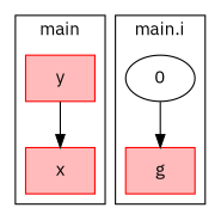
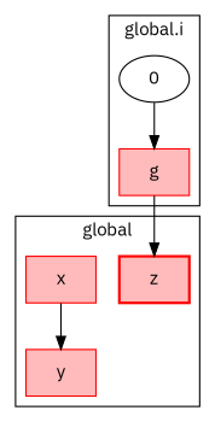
  digraph {
    fontname="IBM Plex Sans"
    node [color="#FF0000" fillcolor="#FFBBBB" fontname="IBM Plex Sans" shape=box style=filled]
    edge [fontname="IBM Plex Sans"]
+   n1 [label=<z> style="filled,bold"]
    n2 [label=<x>]
    n3 [label=<y>]
    n4 [label=<g>]
    n5 [label=<0> shape=ellipse color="" fillcolor="" style=""]
    subgraph cluster_1 {
-     label=main
+     label=global
+     n1
      n2
      n3
    }
    subgraph cluster_2 {
-     label="main.i"
+     label="global.i"
      n4
      n5
    }
-   n3 -> n2
+   n2 -> n3
+   n4 -> n1
    n5 -> n4
  }
